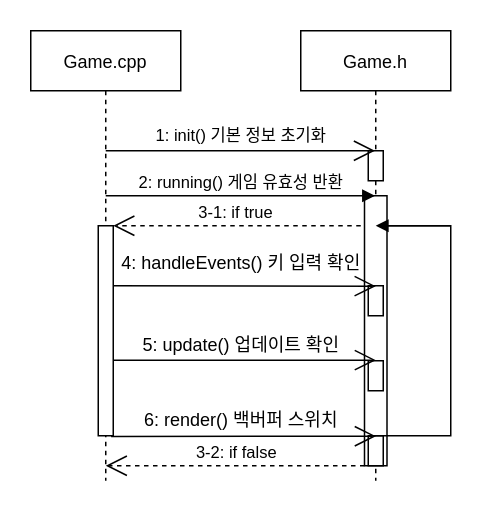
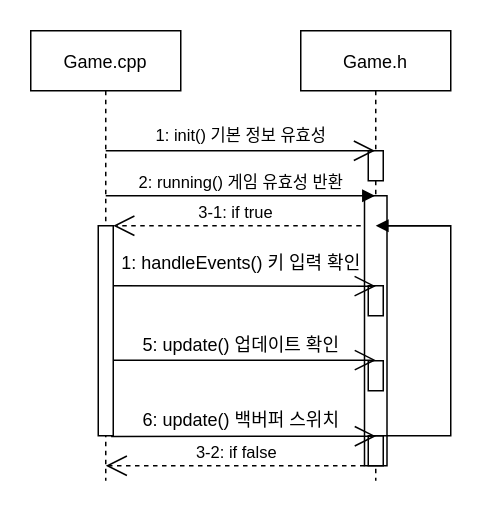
  <mxCell id="0" />
  <mxCell id="1" parent="0" />
  <mxCell id="2" value="Game.cpp" style="shape=umlLifeline;perimeter=lifelinePerimeter;container=1;collapsible=0;recursiveResize=0;rounded=0;shadow=0;strokeWidth=1;" parent="1" vertex="1"><mxGeometry x="20" y="20" width="100" height="300" as="geometry" /></mxCell>
  <mxCell id="3" value="" style="points=[];perimeter=orthogonalPerimeter;rounded=0;shadow=0;strokeWidth=1;" vertex="1" parent="2"><mxGeometry x="45" y="130" width="10" height="140" as="geometry" /></mxCell>
  <mxCell id="4" value="Game.h" style="shape=umlLifeline;perimeter=lifelinePerimeter;container=1;collapsible=0;recursiveResize=0;rounded=0;shadow=0;strokeWidth=1;" parent="1" vertex="1"><mxGeometry x="200" y="20" width="100" height="300" as="geometry" /></mxCell>
  <mxCell id="5" value="" style="points=[];perimeter=orthogonalPerimeter;rounded=0;shadow=0;strokeWidth=1;" parent="4" vertex="1"><mxGeometry x="45" y="80" width="10" height="20" as="geometry" /></mxCell>
  <mxCell id="6" value="" style="points=[];perimeter=orthogonalPerimeter;rounded=0;shadow=0;strokeWidth=1;" vertex="1" parent="4"><mxGeometry x="42.5" y="110" width="15" height="180" as="geometry" /></mxCell>
  <mxCell id="7" value="" style="points=[];perimeter=orthogonalPerimeter;rounded=0;shadow=0;strokeWidth=1;" vertex="1" parent="4"><mxGeometry x="45" y="170" width="10" height="20" as="geometry" /></mxCell>
- <mxCell id="8" value="4: handleEvents() 키 입력 확인" style="text;html=1;align=center;verticalAlign=middle;resizable=0;points=[];autosize=1;strokeColor=none;fillColor=none;" vertex="1" parent="4"><mxGeometry x="-135" y="140" width="190" height="30" as="geometry" /></mxCell>
+ <mxCell id="8" value="1: handleEvents() 키 입력 확인" style="text;html=1;align=center;verticalAlign=middle;resizable=0;points=[];autosize=1;strokeColor=none;fillColor=none;" vertex="1" parent="4"><mxGeometry x="-135" y="140" width="190" height="30" as="geometry" /></mxCell>
  <mxCell id="9" value="" style="points=[];perimeter=orthogonalPerimeter;rounded=0;shadow=0;strokeWidth=1;" vertex="1" parent="4"><mxGeometry x="45" y="220" width="10" height="20" as="geometry" /></mxCell>
  <mxCell id="10" value="" style="points=[];perimeter=orthogonalPerimeter;rounded=0;shadow=0;strokeWidth=1;" vertex="1" parent="4"><mxGeometry x="45" y="270" width="10" height="20" as="geometry" /></mxCell>
  <mxCell id="11" value="3-2: if false" style="endArrow=open;endSize=12;dashed=1;html=1;rounded=0;" edge="1" parent="4"><mxGeometry x="-0.002" y="-9" width="160" relative="1" as="geometry"><mxPoint x="42.5" y="290" as="sourcePoint" /><mxPoint x="-130" y="290" as="targetPoint" /><mxPoint as="offset" /></mxGeometry></mxCell>
  <mxCell id="12" value="" style="endArrow=none;html=1;rounded=0;" edge="1" parent="4" source="6" target="4"><mxGeometry width="50" height="50" relative="1" as="geometry"><mxPoint x="60" y="130" as="sourcePoint" /><mxPoint x="100" y="220" as="targetPoint" /><Array as="points"><mxPoint x="100" y="130" /><mxPoint x="100" y="270" /><mxPoint x="80" y="270" /></Array></mxGeometry></mxCell>
  <mxCell id="13" value="" style="endArrow=open;endFill=1;endSize=12;html=1;rounded=0;" edge="1" parent="1" target="4"><mxGeometry width="160" relative="1" as="geometry"><mxPoint x="70" y="100" as="sourcePoint" /><mxPoint x="230" y="100" as="targetPoint" /></mxGeometry></mxCell>
- <mxCell id="14" value="&lt;span style=&quot;font-size: 11px; background-color: rgb(255, 255, 255);&quot;&gt;1: init() 기본 정보 초기화&lt;/span&gt;" style="text;html=1;align=center;verticalAlign=middle;resizable=0;points=[];autosize=1;strokeColor=none;fillColor=none;" vertex="1" parent="1"><mxGeometry x="90" y="75" width="140" height="30" as="geometry" /></mxCell>
+ <mxCell id="14" value="&lt;span style=&quot;font-size: 11px; background-color: rgb(255, 255, 255);&quot;&gt;1: init() 기본 정보 유효성&lt;/span&gt;" style="text;html=1;align=center;verticalAlign=middle;resizable=0;points=[];autosize=1;strokeColor=none;fillColor=none;" vertex="1" parent="1"><mxGeometry x="90" y="75" width="140" height="30" as="geometry" /></mxCell>
  <mxCell id="15" value="2: running() 게임 유효성&amp;nbsp;반환" style="html=1;verticalAlign=bottom;endArrow=block;rounded=0;" edge="1" parent="1" target="4"><mxGeometry width="80" relative="1" as="geometry"><mxPoint x="70" y="130" as="sourcePoint" /><mxPoint x="150" y="120" as="targetPoint" /><Array as="points"><mxPoint x="130" y="130" /></Array></mxGeometry></mxCell>
  <mxCell id="16" value="3-1: if true&amp;nbsp;" style="endArrow=open;endSize=12;dashed=1;html=1;rounded=0;" edge="1" parent="1" target="3"><mxGeometry x="-0.002" y="-9" width="160" relative="1" as="geometry"><mxPoint x="240" y="150" as="sourcePoint" /><mxPoint x="80" y="150" as="targetPoint" /><mxPoint as="offset" /></mxGeometry></mxCell>
  <mxCell id="17" value="" style="endArrow=open;endFill=1;endSize=12;html=1;rounded=0;" edge="1" parent="1"><mxGeometry width="160" relative="1" as="geometry"><mxPoint x="75.5" y="190" as="sourcePoint" /><mxPoint x="250" y="190.29" as="targetPoint" /></mxGeometry></mxCell>
  <mxCell id="18" value="" style="endArrow=open;endFill=1;endSize=12;html=1;rounded=0;entryX=0.501;entryY=0.732;entryDx=0;entryDy=0;entryPerimeter=0;" edge="1" parent="1" source="3" target="4"><mxGeometry width="160" relative="1" as="geometry"><mxPoint x="80" y="240" as="sourcePoint" /><mxPoint x="247.25" y="240.29" as="targetPoint" /></mxGeometry></mxCell>
  <mxCell id="19" value="" style="endArrow=open;endFill=1;endSize=12;html=1;rounded=0;entryX=0.501;entryY=0.901;entryDx=0;entryDy=0;entryPerimeter=0;exitX=0.857;exitY=1.003;exitDx=0;exitDy=0;exitPerimeter=0;" edge="1" parent="1" source="3" target="4"><mxGeometry width="160" relative="1" as="geometry"><mxPoint x="80" y="290" as="sourcePoint" /><mxPoint x="247.25" y="290.29" as="targetPoint" /></mxGeometry></mxCell>
  <mxCell id="20" value="5: update() 업데이트 확인" style="text;html=1;align=center;verticalAlign=middle;resizable=0;points=[];autosize=1;strokeColor=none;fillColor=none;" vertex="1" parent="1"><mxGeometry x="80" y="215" width="160" height="30" as="geometry" /></mxCell>
- <mxCell id="21" value="6: render() 백버퍼 스위치" style="text;html=1;align=center;verticalAlign=middle;resizable=0;points=[];autosize=1;strokeColor=none;fillColor=none;" vertex="1" parent="1"><mxGeometry x="80" y="265" width="160" height="30" as="geometry" /></mxCell>
+ <mxCell id="21" value="6: update() 백버퍼 스위치" style="text;html=1;align=center;verticalAlign=middle;resizable=0;points=[];autosize=1;strokeColor=none;fillColor=none;" vertex="1" parent="1"><mxGeometry x="80" y="265" width="160" height="30" as="geometry" /></mxCell>
  <mxCell id="22" value="" style="html=1;verticalAlign=bottom;endArrow=block;rounded=0;" edge="1" parent="1"><mxGeometry width="80" relative="1" as="geometry"><mxPoint x="300" y="150" as="sourcePoint" /><mxPoint x="250" y="150" as="targetPoint" /></mxGeometry></mxCell>
